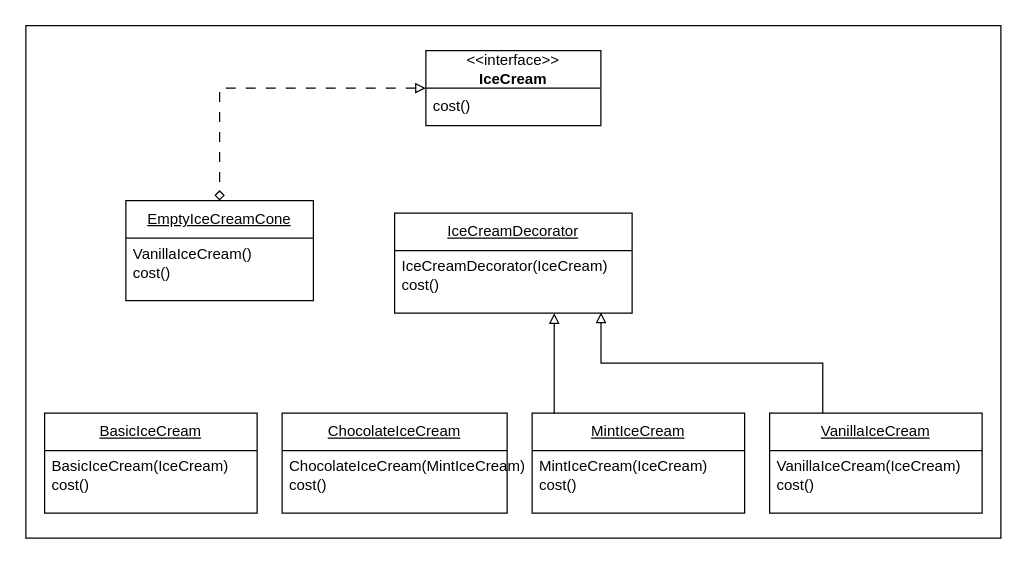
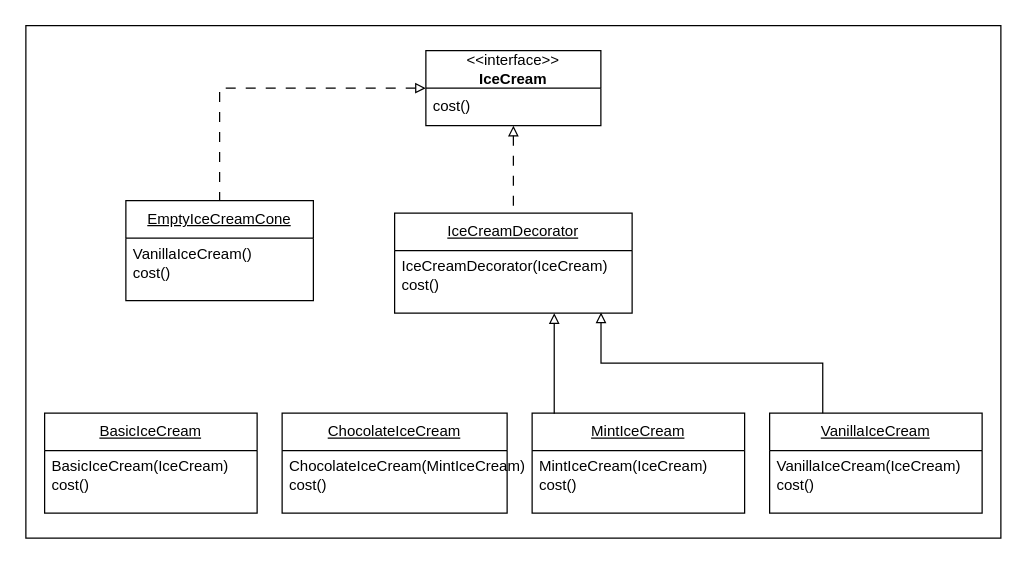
  <mxCell id="0" />
  <mxCell id="1" parent="0" />
  <mxCell id="2" value="" style="rounded=0;whiteSpace=wrap;html=1;" vertex="1" parent="1"><mxGeometry x="20" y="20" width="780" height="410" as="geometry" /></mxCell>
- <mxCell id="3" value="" style="edgeStyle=orthogonalEdgeStyle;rounded=0;orthogonalLoop=1;jettySize=auto;html=1;startArrow=block;startFill=0;endArrow=diamond;endFill=0;dashed=1;dashPattern=8 8;" edge="1" parent="1" source="5" target="7"><mxGeometry relative="1" as="geometry" /></mxCell>
+ <mxCell id="3" value="" style="edgeStyle=orthogonalEdgeStyle;rounded=0;orthogonalLoop=1;jettySize=auto;html=1;startArrow=block;startFill=0;endArrow=none;endFill=0;dashed=1;dashPattern=8 8;" edge="1" parent="1" source="5" target="7"><mxGeometry relative="1" as="geometry" /></mxCell>
+ <mxCell id="4" value="" style="edgeStyle=orthogonalEdgeStyle;rounded=0;orthogonalLoop=1;jettySize=auto;html=1;startArrow=block;startFill=0;endArrow=none;endFill=0;dashed=1;dashPattern=8 8;" edge="1" parent="1" source="5" target="9"><mxGeometry relative="1" as="geometry" /></mxCell>
  <mxCell id="5" value="&amp;lt;&amp;lt;interface&amp;gt;&amp;gt;&lt;div&gt;&lt;b&gt;IceCream&lt;/b&gt;&lt;/div&gt;" style="swimlane;fontStyle=0;childLayout=stackLayout;horizontal=1;startSize=30;fillColor=none;horizontalStack=0;resizeParent=1;resizeParentMax=0;resizeLast=0;collapsible=1;marginBottom=0;whiteSpace=wrap;html=1;" vertex="1" parent="1"><mxGeometry x="340" y="40" width="140" height="60" as="geometry" /></mxCell>
  <mxCell id="6" value="cost()" style="text;html=1;align=left;verticalAlign=middle;resizable=0;points=[];autosize=1;strokeColor=none;fillColor=none;spacingLeft=4;" vertex="1" parent="5"><mxGeometry y="30" width="140" height="30" as="geometry" /></mxCell>
  <mxCell id="7" value="&lt;u&gt;EmptyIceCreamCone&lt;/u&gt;" style="swimlane;fontStyle=0;childLayout=stackLayout;horizontal=1;startSize=30;fillColor=none;horizontalStack=0;resizeParent=1;resizeParentMax=0;resizeLast=0;collapsible=1;marginBottom=0;whiteSpace=wrap;html=1;" vertex="1" parent="1"><mxGeometry x="100" y="160" width="150" height="80" as="geometry" /></mxCell>
  <mxCell id="8" value="&lt;div&gt;VanillaIceCream()&lt;/div&gt;cost()" style="text;html=1;align=left;verticalAlign=middle;resizable=0;points=[];autosize=1;strokeColor=none;fillColor=none;spacingLeft=4;spacingBottom=10;" vertex="1" parent="7"><mxGeometry y="30" width="150" height="50" as="geometry" /></mxCell>
  <mxCell id="9" value="&lt;u&gt;IceCreamDecorator&lt;/u&gt;" style="swimlane;fontStyle=0;childLayout=stackLayout;horizontal=1;startSize=30;fillColor=none;horizontalStack=0;resizeParent=1;resizeParentMax=0;resizeLast=0;collapsible=1;marginBottom=0;whiteSpace=wrap;html=1;" vertex="1" parent="1"><mxGeometry x="315" y="170" width="190" height="80" as="geometry" /></mxCell>
  <mxCell id="10" value="&lt;div&gt;IceCreamDecorator(IceCream)&lt;/div&gt;cost()" style="text;html=1;align=left;verticalAlign=middle;resizable=0;points=[];autosize=1;strokeColor=none;fillColor=none;spacingLeft=4;spacingBottom=10;" vertex="1" parent="9"><mxGeometry y="30" width="190" height="50" as="geometry" /></mxCell>
  <mxCell id="11" value="&lt;u&gt;BasicIceCream&lt;/u&gt;" style="swimlane;fontStyle=0;childLayout=stackLayout;horizontal=1;startSize=30;fillColor=none;horizontalStack=0;resizeParent=1;resizeParentMax=0;resizeLast=0;collapsible=1;marginBottom=0;whiteSpace=wrap;html=1;" vertex="1" parent="1"><mxGeometry x="35" y="330" width="170" height="80" as="geometry" /></mxCell>
  <mxCell id="12" value="&lt;div&gt;&lt;span style=&quot;background-color: initial; text-wrap-mode: wrap; text-align: center;&quot;&gt;BasicIceCream&lt;/span&gt;(IceCream)&lt;/div&gt;cost()" style="text;html=1;align=left;verticalAlign=middle;resizable=0;points=[];autosize=1;strokeColor=none;fillColor=none;spacingLeft=4;spacingBottom=10;" vertex="1" parent="11"><mxGeometry y="30" width="170" height="50" as="geometry" /></mxCell>
  <mxCell id="13" value="&lt;u&gt;ChocolateIceCream&lt;/u&gt;" style="swimlane;fontStyle=0;childLayout=stackLayout;horizontal=1;startSize=30;fillColor=none;horizontalStack=0;resizeParent=1;resizeParentMax=0;resizeLast=0;collapsible=1;marginBottom=0;whiteSpace=wrap;html=1;" vertex="1" parent="1"><mxGeometry x="225" y="330" width="180" height="80" as="geometry" /></mxCell>
  <mxCell id="14" value="&lt;div&gt;&lt;span style=&quot;background-color: initial; text-wrap-mode: wrap; text-align: center;&quot;&gt;ChocolateIceCream&lt;/span&gt;(MintIceCream)&lt;/div&gt;cost()" style="text;html=1;align=left;verticalAlign=middle;resizable=0;points=[];autosize=1;strokeColor=none;fillColor=none;spacingLeft=4;spacingBottom=10;" vertex="1" parent="13"><mxGeometry y="30" width="180" height="50" as="geometry" /></mxCell>
  <mxCell id="15" value="&lt;u&gt;MintIceCream&lt;/u&gt;" style="swimlane;fontStyle=0;childLayout=stackLayout;horizontal=1;startSize=30;fillColor=none;horizontalStack=0;resizeParent=1;resizeParentMax=0;resizeLast=0;collapsible=1;marginBottom=0;whiteSpace=wrap;html=1;" vertex="1" parent="1"><mxGeometry x="425" y="330" width="170" height="80" as="geometry" /></mxCell>
  <mxCell id="16" value="&lt;div&gt;&lt;span style=&quot;background-color: initial; text-wrap-mode: wrap; text-align: center;&quot;&gt;MintIceCream&lt;/span&gt;(IceCream)&lt;/div&gt;cost()" style="text;html=1;align=left;verticalAlign=middle;resizable=0;points=[];autosize=1;strokeColor=none;fillColor=none;spacingLeft=4;spacingBottom=10;" vertex="1" parent="15"><mxGeometry y="30" width="170" height="50" as="geometry" /></mxCell>
  <mxCell id="17" value="&lt;u&gt;VanillaIceCream&lt;/u&gt;" style="swimlane;fontStyle=0;childLayout=stackLayout;horizontal=1;startSize=30;fillColor=none;horizontalStack=0;resizeParent=1;resizeParentMax=0;resizeLast=0;collapsible=1;marginBottom=0;whiteSpace=wrap;html=1;" vertex="1" parent="1"><mxGeometry x="615" y="330" width="170" height="80" as="geometry" /></mxCell>
  <mxCell id="18" value="&lt;div&gt;&lt;span style=&quot;background-color: initial; text-wrap-mode: wrap; text-align: center;&quot;&gt;VanillaIceCream&lt;/span&gt;(IceCream)&lt;/div&gt;cost()" style="text;html=1;align=left;verticalAlign=middle;resizable=0;points=[];autosize=1;strokeColor=none;fillColor=none;spacingLeft=4;spacingBottom=10;" vertex="1" parent="17"><mxGeometry y="30" width="170" height="50" as="geometry" /></mxCell>
  <mxCell id="19" style="edgeStyle=orthogonalEdgeStyle;rounded=0;orthogonalLoop=1;jettySize=auto;html=1;exitX=0.25;exitY=0;exitDx=0;exitDy=0;entryX=0.869;entryY=0.989;entryDx=0;entryDy=0;entryPerimeter=0;endArrow=block;endFill=0;" edge="1" parent="1" source="17" target="10"><mxGeometry relative="1" as="geometry" /></mxCell>
  <mxCell id="20" style="edgeStyle=orthogonalEdgeStyle;rounded=0;orthogonalLoop=1;jettySize=auto;html=1;exitX=0.104;exitY=0.007;exitDx=0;exitDy=0;exitPerimeter=0;entryX=0.672;entryY=1;entryDx=0;entryDy=0;entryPerimeter=0;endArrow=block;endFill=0;" edge="1" parent="1" source="15" target="10"><mxGeometry relative="1" as="geometry"><mxPoint x="459" y="320" as="sourcePoint" /><mxPoint x="459" y="250" as="targetPoint" /></mxGeometry></mxCell>
